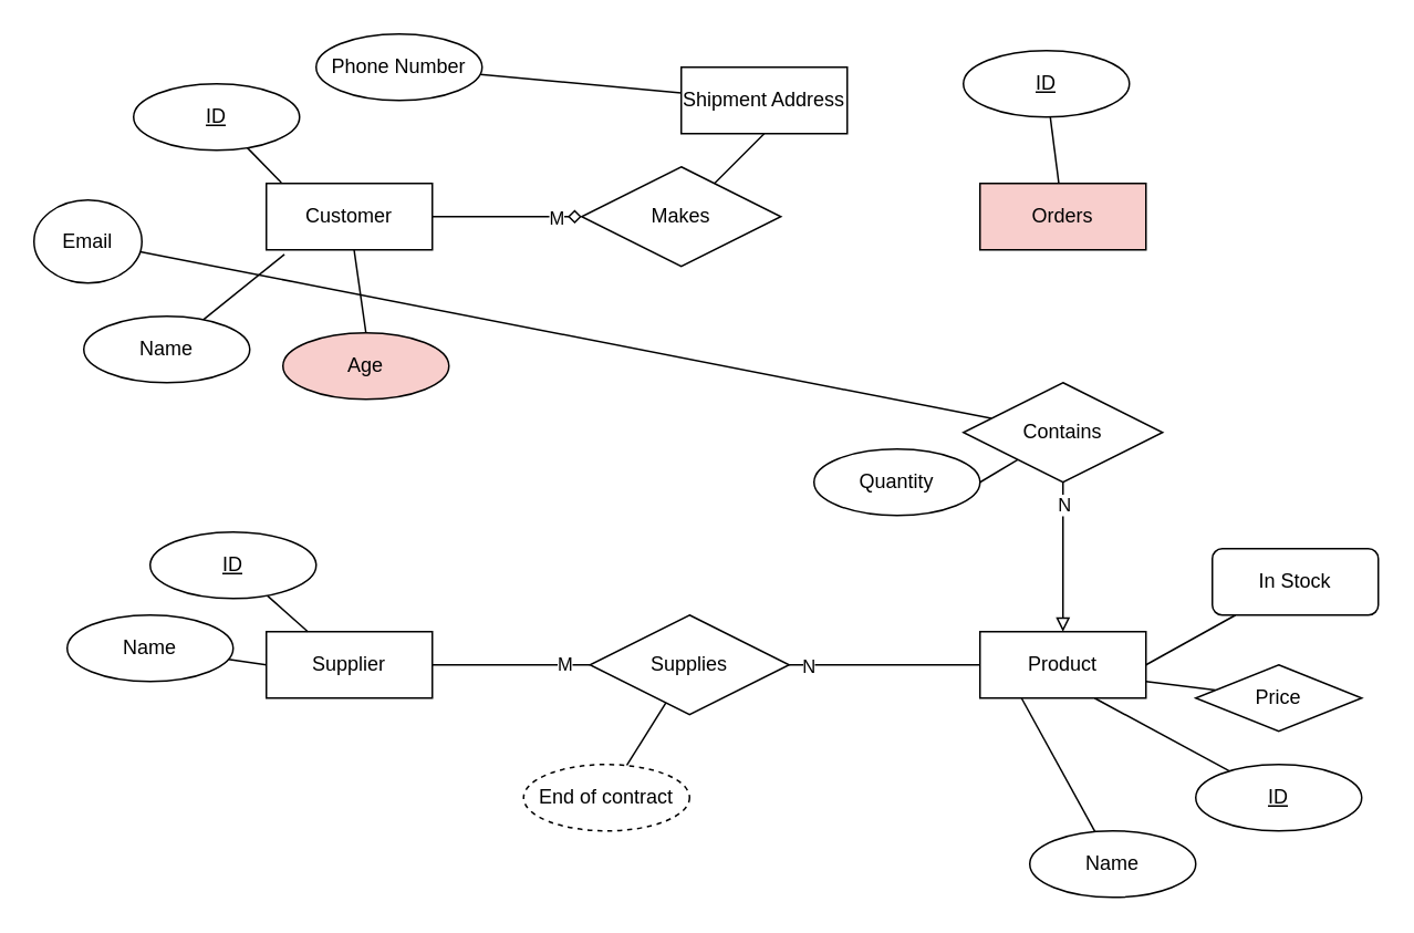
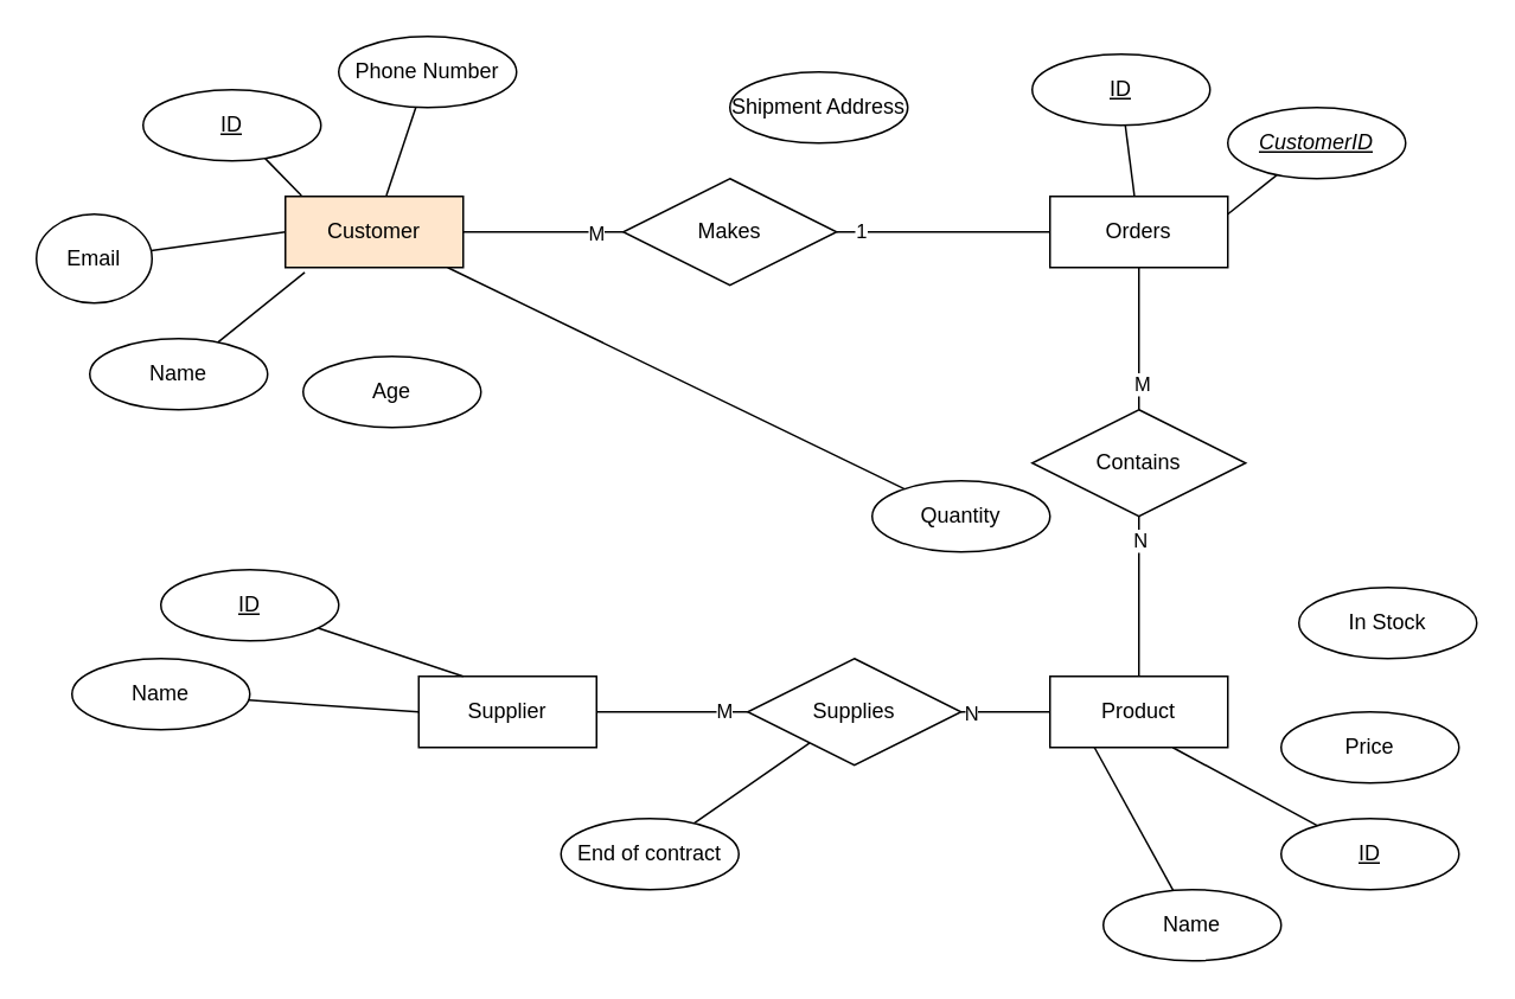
  <mxCell id="0" />
  <mxCell id="1" parent="0" />
- <mxCell id="2" style="edgeStyle=none;rounded=0;orthogonalLoop=1;jettySize=auto;html=1;entryX=0;entryY=0.5;entryDx=0;entryDy=0;strokeColor=default;align=center;verticalAlign=middle;fontFamily=Helvetica;fontSize=11;fontColor=default;labelBackgroundColor=default;endArrow=diamond;endFill=0;" edge="1" parent="1" source="5" target="40"><mxGeometry relative="1" as="geometry" /></mxCell>
+ <mxCell id="2" style="edgeStyle=none;rounded=0;orthogonalLoop=1;jettySize=auto;html=1;entryX=0;entryY=0.5;entryDx=0;entryDy=0;strokeColor=default;align=center;verticalAlign=middle;fontFamily=Helvetica;fontSize=11;fontColor=default;labelBackgroundColor=default;endArrow=none;endFill=0;" edge="1" parent="1" source="5" target="40"><mxGeometry relative="1" as="geometry" /></mxCell>
  <mxCell id="3" value="M" style="edgeLabel;html=1;align=center;verticalAlign=middle;resizable=0;points=[];fontFamily=Helvetica;fontSize=11;fontColor=default;labelBackgroundColor=default;" vertex="1" connectable="0" parent="2"><mxGeometry x="0.636" relative="1" as="geometry"><mxPoint as="offset" /></mxGeometry></mxCell>
- <mxCell id="4" style="edgeStyle=none;rounded=0;orthogonalLoop=1;jettySize=auto;html=1;entryX=0.5;entryY=0;entryDx=0;entryDy=0;strokeColor=default;align=center;verticalAlign=middle;fontFamily=Helvetica;fontSize=11;fontColor=default;labelBackgroundColor=default;endArrow=none;endFill=0;" edge="1" parent="1" source="5" target="50"><mxGeometry relative="1" as="geometry" /></mxCell>
- <mxCell id="5" value="Customer" style="whiteSpace=wrap;html=1;align=center;" vertex="1" parent="1"><mxGeometry x="160" y="110" width="100" height="40" as="geometry" /></mxCell>
+ <mxCell id="4" style="edgeStyle=none;rounded=0;orthogonalLoop=1;jettySize=auto;html=1;strokeColor=default;align=center;verticalAlign=middle;fontFamily=Helvetica;fontSize=11;fontColor=default;labelBackgroundColor=default;endArrow=none;endFill=0;" edge="1" parent="1" source="5" target="51"><mxGeometry relative="1" as="geometry" /></mxCell>
+ <mxCell id="5" value="Customer" style="whiteSpace=wrap;html=1;align=center;fillColor=#ffe6cc;" vertex="1" parent="1"><mxGeometry x="160" y="110" width="100" height="40" as="geometry" /></mxCell>
  <mxCell id="6" value="Product" style="whiteSpace=wrap;html=1;align=center;" vertex="1" parent="1"><mxGeometry x="590" y="380" width="100" height="40" as="geometry" /></mxCell>
  <mxCell id="7" style="edgeStyle=none;rounded=0;orthogonalLoop=1;jettySize=auto;html=1;entryX=0;entryY=0.5;entryDx=0;entryDy=0;strokeColor=default;align=center;verticalAlign=middle;fontFamily=Helvetica;fontSize=11;fontColor=default;labelBackgroundColor=default;endArrow=none;endFill=0;" edge="1" parent="1" source="9" target="33"><mxGeometry relative="1" as="geometry" /></mxCell>
  <mxCell id="8" value="M" style="edgeLabel;html=1;align=center;verticalAlign=middle;resizable=0;points=[];fontFamily=Helvetica;fontSize=11;fontColor=default;labelBackgroundColor=default;" vertex="1" connectable="0" parent="7"><mxGeometry x="0.666" y="1" relative="1" as="geometry"><mxPoint as="offset" /></mxGeometry></mxCell>
- <mxCell id="9" value="Supplier" style="whiteSpace=wrap;html=1;align=center;" vertex="1" parent="1"><mxGeometry x="160" y="380" width="100" height="40" as="geometry" /></mxCell>
+ <mxCell id="9" value="Supplier" style="whiteSpace=wrap;html=1;align=center;" vertex="1" parent="1"><mxGeometry x="235" y="380" width="100" height="40" as="geometry" /></mxCell>
  <mxCell id="10" value="&lt;u&gt;ID&lt;/u&gt;" style="ellipse;whiteSpace=wrap;html=1;align=center;" vertex="1" parent="1"><mxGeometry x="80" y="50" width="100" height="40" as="geometry" /></mxCell>
  <mxCell id="11" value="Phone Number" style="ellipse;whiteSpace=wrap;html=1;align=center;" vertex="1" parent="1"><mxGeometry x="190" y="20" width="100" height="40" as="geometry" /></mxCell>
  <mxCell id="12" style="edgeStyle=none;rounded=0;orthogonalLoop=1;jettySize=auto;html=1;entryX=0.109;entryY=1.068;entryDx=0;entryDy=0;strokeColor=default;align=center;verticalAlign=middle;fontFamily=Helvetica;fontSize=11;fontColor=default;labelBackgroundColor=default;endArrow=none;endFill=0;entryPerimeter=0;" edge="1" parent="1" source="13" target="5"><mxGeometry relative="1" as="geometry" /></mxCell>
  <mxCell id="13" value="Name" style="ellipse;whiteSpace=wrap;html=1;align=center;" vertex="1" parent="1"><mxGeometry x="50" y="190" width="100" height="40" as="geometry" /></mxCell>
- <mxCell id="14" style="edgeStyle=none;rounded=0;orthogonalLoop=1;jettySize=auto;html=1;strokeColor=default;align=center;verticalAlign=middle;fontFamily=Helvetica;fontSize=11;fontColor=default;labelBackgroundColor=default;endArrow=none;endFill=0;" edge="1" parent="1" source="15" target="44"><mxGeometry relative="1" as="geometry" /></mxCell>
+ <mxCell id="14" style="edgeStyle=none;rounded=0;orthogonalLoop=1;jettySize=auto;html=1;entryX=0;entryY=0.5;entryDx=0;entryDy=0;strokeColor=default;align=center;verticalAlign=middle;fontFamily=Helvetica;fontSize=11;fontColor=default;labelBackgroundColor=default;endArrow=none;endFill=0;" edge="1" parent="1" source="15" target="5"><mxGeometry relative="1" as="geometry" /></mxCell>
  <mxCell id="15" value="Email" style="ellipse;whiteSpace=wrap;html=1;align=center;" vertex="1" parent="1"><mxGeometry x="20" y="120" width="65" height="50" as="geometry" /></mxCell>
  <mxCell id="16" style="edgeStyle=none;rounded=0;orthogonalLoop=1;jettySize=auto;html=1;entryX=0.09;entryY=-0.012;entryDx=0;entryDy=0;entryPerimeter=0;strokeColor=default;align=center;verticalAlign=middle;fontFamily=Helvetica;fontSize=11;fontColor=default;labelBackgroundColor=default;endArrow=none;endFill=0;" edge="1" parent="1" source="10" target="5"><mxGeometry relative="1" as="geometry" /></mxCell>
- <mxCell id="17" style="edgeStyle=none;rounded=0;orthogonalLoop=1;jettySize=auto;html=1;strokeColor=default;align=center;verticalAlign=middle;fontFamily=Helvetica;fontSize=11;fontColor=default;labelBackgroundColor=default;endArrow=none;endFill=0;" edge="1" parent="1" source="11" target="49"><mxGeometry relative="1" as="geometry" /></mxCell>
+ <mxCell id="17" style="edgeStyle=none;rounded=0;orthogonalLoop=1;jettySize=auto;html=1;entryX=0.568;entryY=-0.012;entryDx=0;entryDy=0;entryPerimeter=0;strokeColor=default;align=center;verticalAlign=middle;fontFamily=Helvetica;fontSize=11;fontColor=default;labelBackgroundColor=default;endArrow=none;endFill=0;" edge="1" parent="1" source="11" target="5"><mxGeometry relative="1" as="geometry" /></mxCell>
  <mxCell id="18" style="edgeStyle=none;rounded=0;orthogonalLoop=1;jettySize=auto;html=1;strokeColor=default;align=center;verticalAlign=middle;fontFamily=Helvetica;fontSize=11;fontColor=default;labelBackgroundColor=default;endArrow=none;endFill=0;" edge="1" parent="1" source="19"><mxGeometry relative="1" as="geometry"><mxPoint x="659" y="420" as="targetPoint" /></mxGeometry></mxCell>
  <mxCell id="19" value="&lt;u&gt;ID&lt;/u&gt;" style="ellipse;whiteSpace=wrap;html=1;align=center;" vertex="1" parent="1"><mxGeometry x="720" y="460" width="100" height="40" as="geometry" /></mxCell>
- <mxCell id="20" style="edgeStyle=none;rounded=0;orthogonalLoop=1;jettySize=auto;html=1;entryX=1;entryY=0.5;entryDx=0;entryDy=0;strokeColor=default;align=center;verticalAlign=middle;fontFamily=Helvetica;fontSize=11;fontColor=default;labelBackgroundColor=default;endArrow=none;endFill=0;" edge="1" parent="1" source="21" target="6"><mxGeometry relative="1" as="geometry" /></mxCell>
- <mxCell id="21" value="In Stock" style="whiteSpace=wrap;html=1;align=center;rounded=1;" vertex="1" parent="1"><mxGeometry x="730" y="330" width="100" height="40" as="geometry" /></mxCell>
+ <mxCell id="21" value="In Stock" style="ellipse;whiteSpace=wrap;html=1;align=center;" vertex="1" parent="1"><mxGeometry x="730" y="330" width="100" height="40" as="geometry" /></mxCell>
  <mxCell id="22" value="Name" style="ellipse;whiteSpace=wrap;html=1;align=center;" vertex="1" parent="1"><mxGeometry x="620" y="500" width="100" height="40" as="geometry" /></mxCell>
- <mxCell id="23" style="edgeStyle=none;rounded=0;orthogonalLoop=1;jettySize=auto;html=1;entryX=1;entryY=0.75;entryDx=0;entryDy=0;strokeColor=default;align=center;verticalAlign=middle;fontFamily=Helvetica;fontSize=11;fontColor=default;labelBackgroundColor=default;endArrow=none;endFill=0;" edge="1" parent="1" source="24" target="6"><mxGeometry relative="1" as="geometry" /></mxCell>
- <mxCell id="24" value="Price" style="rhombus;whiteSpace=wrap;html=1;align=center;" vertex="1" parent="1"><mxGeometry x="720" y="400" width="100" height="40" as="geometry" /></mxCell>
+ <mxCell id="24" value="Price" style="ellipse;whiteSpace=wrap;html=1;align=center;" vertex="1" parent="1"><mxGeometry x="720" y="400" width="100" height="40" as="geometry" /></mxCell>
  <mxCell id="25" style="edgeStyle=none;rounded=0;orthogonalLoop=1;jettySize=auto;html=1;entryX=0.25;entryY=1;entryDx=0;entryDy=0;strokeColor=default;align=center;verticalAlign=middle;fontFamily=Helvetica;fontSize=11;fontColor=default;labelBackgroundColor=default;endArrow=none;endFill=0;" edge="1" parent="1" source="22" target="6"><mxGeometry relative="1" as="geometry" /></mxCell>
  <mxCell id="26" style="edgeStyle=none;rounded=0;orthogonalLoop=1;jettySize=auto;html=1;entryX=0.25;entryY=0;entryDx=0;entryDy=0;strokeColor=default;align=center;verticalAlign=middle;fontFamily=Helvetica;fontSize=11;fontColor=default;labelBackgroundColor=default;endArrow=none;endFill=0;" edge="1" parent="1" source="27" target="9"><mxGeometry relative="1" as="geometry" /></mxCell>
  <mxCell id="27" value="&lt;u&gt;ID&lt;/u&gt;" style="ellipse;whiteSpace=wrap;html=1;align=center;" vertex="1" parent="1"><mxGeometry x="90" y="320" width="100" height="40" as="geometry" /></mxCell>
  <mxCell id="28" style="edgeStyle=none;rounded=0;orthogonalLoop=1;jettySize=auto;html=1;entryX=0;entryY=0.5;entryDx=0;entryDy=0;strokeColor=default;align=center;verticalAlign=middle;fontFamily=Helvetica;fontSize=11;fontColor=default;labelBackgroundColor=default;endArrow=none;endFill=0;" edge="1" parent="1" source="29" target="9"><mxGeometry relative="1" as="geometry" /></mxCell>
  <mxCell id="29" value="Name" style="ellipse;whiteSpace=wrap;html=1;align=center;" vertex="1" parent="1"><mxGeometry x="40" y="370" width="100" height="40" as="geometry" /></mxCell>
  <mxCell id="30" style="edgeStyle=none;rounded=0;orthogonalLoop=1;jettySize=auto;html=1;entryX=0;entryY=0.5;entryDx=0;entryDy=0;strokeColor=default;align=center;verticalAlign=middle;fontFamily=Helvetica;fontSize=11;fontColor=default;labelBackgroundColor=default;endArrow=none;endFill=0;entryPerimeter=0;" edge="1" parent="1" source="33" target="6"><mxGeometry relative="1" as="geometry" /></mxCell>
  <mxCell id="31" value="N" style="edgeLabel;html=1;align=center;verticalAlign=middle;resizable=0;points=[];fontFamily=Helvetica;fontSize=11;fontColor=default;labelBackgroundColor=default;" vertex="1" connectable="0" parent="30"><mxGeometry x="-0.8" relative="1" as="geometry"><mxPoint as="offset" /></mxGeometry></mxCell>
  <mxCell id="32" style="edgeStyle=none;rounded=0;orthogonalLoop=1;jettySize=auto;html=1;strokeColor=default;align=center;verticalAlign=middle;fontFamily=Helvetica;fontSize=11;fontColor=default;labelBackgroundColor=default;endArrow=none;endFill=0;" edge="1" parent="1" source="33" target="52"><mxGeometry relative="1" as="geometry" /></mxCell>
- <mxCell id="33" value="Supplies" style="shape=rhombus;perimeter=rhombusPerimeter;whiteSpace=wrap;html=1;align=center;" vertex="1" parent="1"><mxGeometry x="355" y="370" width="120" height="60" as="geometry" /></mxCell>
- <mxCell id="36" style="edgeStyle=none;rounded=0;orthogonalLoop=1;jettySize=auto;html=1;entryX=0.5;entryY=1;entryDx=0;entryDy=0;strokeColor=default;align=center;verticalAlign=middle;fontFamily=Helvetica;fontSize=11;fontColor=default;labelBackgroundColor=default;endArrow=none;endFill=0;" edge="1" parent="1" source="40" target="49"><mxGeometry relative="1" as="geometry" /></mxCell>
- <mxCell id="37" value="Orders" style="whiteSpace=wrap;html=1;align=center;fillColor=#f8cecc;" vertex="1" parent="1"><mxGeometry x="590" y="110" width="100" height="40" as="geometry" /></mxCell>
+ <mxCell id="33" value="Supplies" style="shape=rhombus;perimeter=rhombusPerimeter;whiteSpace=wrap;html=1;align=center;" vertex="1" parent="1"><mxGeometry x="420" y="370" width="120" height="60" as="geometry" /></mxCell>
+ <mxCell id="34" style="edgeStyle=none;rounded=0;orthogonalLoop=1;jettySize=auto;html=1;entryX=0.5;entryY=0;entryDx=0;entryDy=0;strokeColor=default;align=center;verticalAlign=middle;fontFamily=Helvetica;fontSize=11;fontColor=default;labelBackgroundColor=default;endArrow=none;endFill=0;" edge="1" parent="1" source="37" target="44"><mxGeometry relative="1" as="geometry" /></mxCell>
+ <mxCell id="35" value="M" style="edgeLabel;html=1;align=center;verticalAlign=middle;resizable=0;points=[];fontFamily=Helvetica;fontSize=11;fontColor=default;labelBackgroundColor=default;" vertex="1" connectable="0" parent="34"><mxGeometry x="0.632" y="1" relative="1" as="geometry"><mxPoint as="offset" /></mxGeometry></mxCell>
+ <mxCell id="37" value="Orders" style="whiteSpace=wrap;html=1;align=center;" vertex="1" parent="1"><mxGeometry x="590" y="110" width="100" height="40" as="geometry" /></mxCell>
+ <mxCell id="38" style="edgeStyle=none;rounded=0;orthogonalLoop=1;jettySize=auto;html=1;entryX=0;entryY=0.5;entryDx=0;entryDy=0;strokeColor=default;align=center;verticalAlign=middle;fontFamily=Helvetica;fontSize=11;fontColor=default;labelBackgroundColor=default;endArrow=none;endFill=0;" edge="1" parent="1" source="40" target="37"><mxGeometry relative="1" as="geometry" /></mxCell>
+ <mxCell id="39" value="1" style="edgeLabel;html=1;align=center;verticalAlign=middle;resizable=0;points=[];fontFamily=Helvetica;fontSize=11;fontColor=default;labelBackgroundColor=default;" vertex="1" connectable="0" parent="38"><mxGeometry x="-0.779" y="1" relative="1" as="geometry"><mxPoint as="offset" /></mxGeometry></mxCell>
  <mxCell id="40" value="Makes" style="shape=rhombus;perimeter=rhombusPerimeter;whiteSpace=wrap;html=1;align=center;" vertex="1" parent="1"><mxGeometry x="350" y="100" width="120" height="60" as="geometry" /></mxCell>
- <mxCell id="41" style="edgeStyle=none;rounded=0;orthogonalLoop=1;jettySize=auto;html=1;entryX=0.5;entryY=0;entryDx=0;entryDy=0;strokeColor=default;align=center;verticalAlign=middle;fontFamily=Helvetica;fontSize=11;fontColor=default;labelBackgroundColor=default;endArrow=block;endFill=0;" edge="1" parent="1" source="44" target="6"><mxGeometry relative="1" as="geometry" /></mxCell>
+ <mxCell id="41" style="edgeStyle=none;rounded=0;orthogonalLoop=1;jettySize=auto;html=1;entryX=0.5;entryY=0;entryDx=0;entryDy=0;strokeColor=default;align=center;verticalAlign=middle;fontFamily=Helvetica;fontSize=11;fontColor=default;labelBackgroundColor=default;endArrow=none;endFill=0;" edge="1" parent="1" source="44" target="6"><mxGeometry relative="1" as="geometry" /></mxCell>
  <mxCell id="42" value="N" style="edgeLabel;html=1;align=center;verticalAlign=middle;resizable=0;points=[];fontFamily=Helvetica;fontSize=11;fontColor=default;labelBackgroundColor=default;" vertex="1" connectable="0" parent="41"><mxGeometry x="-0.714" relative="1" as="geometry"><mxPoint as="offset" /></mxGeometry></mxCell>
- <mxCell id="43" style="edgeStyle=none;rounded=0;orthogonalLoop=1;jettySize=auto;html=1;entryX=1;entryY=0.5;entryDx=0;entryDy=0;strokeColor=default;align=center;verticalAlign=middle;fontFamily=Helvetica;fontSize=11;fontColor=default;labelBackgroundColor=default;endArrow=none;endFill=0;" edge="1" parent="1" source="44" target="51"><mxGeometry relative="1" as="geometry" /></mxCell>
  <mxCell id="44" value="Contains" style="shape=rhombus;perimeter=rhombusPerimeter;whiteSpace=wrap;html=1;align=center;" vertex="1" parent="1"><mxGeometry x="580" y="230" width="120" height="60" as="geometry" /></mxCell>
  <mxCell id="45" style="edgeStyle=none;rounded=0;orthogonalLoop=1;jettySize=auto;html=1;strokeColor=default;align=center;verticalAlign=middle;fontFamily=Helvetica;fontSize=11;fontColor=default;labelBackgroundColor=default;endArrow=none;endFill=0;" edge="1" parent="1" source="46" target="37"><mxGeometry relative="1" as="geometry" /></mxCell>
  <mxCell id="46" value="&lt;u&gt;ID&lt;/u&gt;" style="ellipse;whiteSpace=wrap;html=1;align=center;" vertex="1" parent="1"><mxGeometry x="580" y="30" width="100" height="40" as="geometry" /></mxCell>
- <mxCell id="49" value="Shipment Address" style="whiteSpace=wrap;html=1;align=center;rounded=0;" vertex="1" parent="1"><mxGeometry x="410" y="40" width="100" height="40" as="geometry" /></mxCell>
- <mxCell id="50" value="Age" style="ellipse;whiteSpace=wrap;html=1;align=center;fillColor=#f8cecc;" vertex="1" parent="1"><mxGeometry x="170" y="200" width="100" height="40" as="geometry" /></mxCell>
+ <mxCell id="47" style="edgeStyle=none;rounded=0;orthogonalLoop=1;jettySize=auto;html=1;entryX=1;entryY=0.25;entryDx=0;entryDy=0;strokeColor=default;align=center;verticalAlign=middle;fontFamily=Helvetica;fontSize=11;fontColor=default;labelBackgroundColor=default;endArrow=none;endFill=0;" edge="1" parent="1" source="48" target="37"><mxGeometry relative="1" as="geometry" /></mxCell>
+ <mxCell id="48" value="&lt;i&gt;&lt;u&gt;CustomerID&lt;/u&gt;&lt;/i&gt;" style="ellipse;whiteSpace=wrap;html=1;align=center;" vertex="1" parent="1"><mxGeometry x="690" y="60" width="100" height="40" as="geometry" /></mxCell>
+ <mxCell id="49" value="Shipment Address" style="ellipse;whiteSpace=wrap;html=1;align=center;" vertex="1" parent="1"><mxGeometry x="410" y="40" width="100" height="40" as="geometry" /></mxCell>
+ <mxCell id="50" value="Age" style="ellipse;whiteSpace=wrap;html=1;align=center;" vertex="1" parent="1"><mxGeometry x="170" y="200" width="100" height="40" as="geometry" /></mxCell>
  <mxCell id="51" value="Quantity" style="ellipse;whiteSpace=wrap;html=1;align=center;" vertex="1" parent="1"><mxGeometry x="490" y="270" width="100" height="40" as="geometry" /></mxCell>
- <mxCell id="52" value="End of contract" style="ellipse;whiteSpace=wrap;html=1;align=center;dashed=1;" vertex="1" parent="1"><mxGeometry x="315" y="460" width="100" height="40" as="geometry" /></mxCell>
+ <mxCell id="52" value="End of contract" style="ellipse;whiteSpace=wrap;html=1;align=center;" vertex="1" parent="1"><mxGeometry x="315" y="460" width="100" height="40" as="geometry" /></mxCell>
